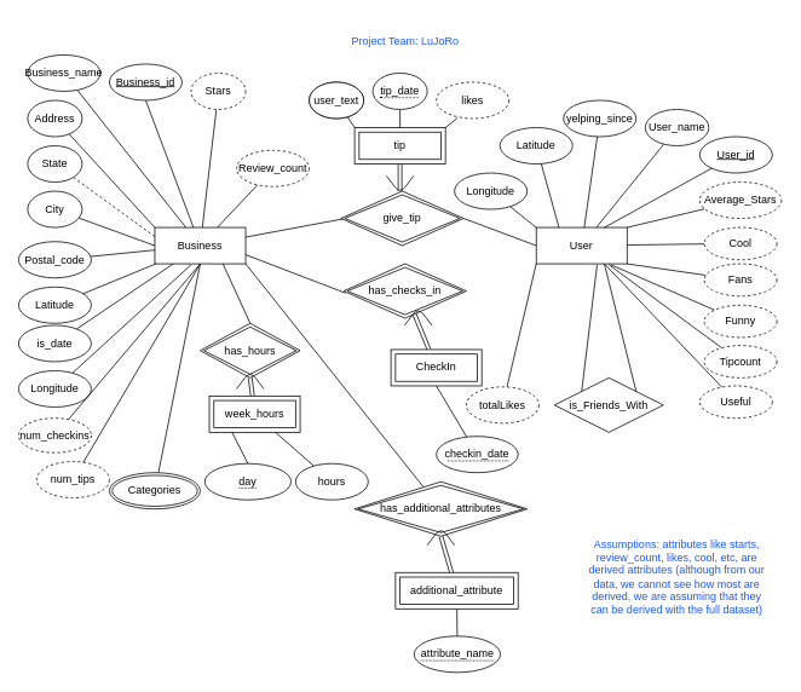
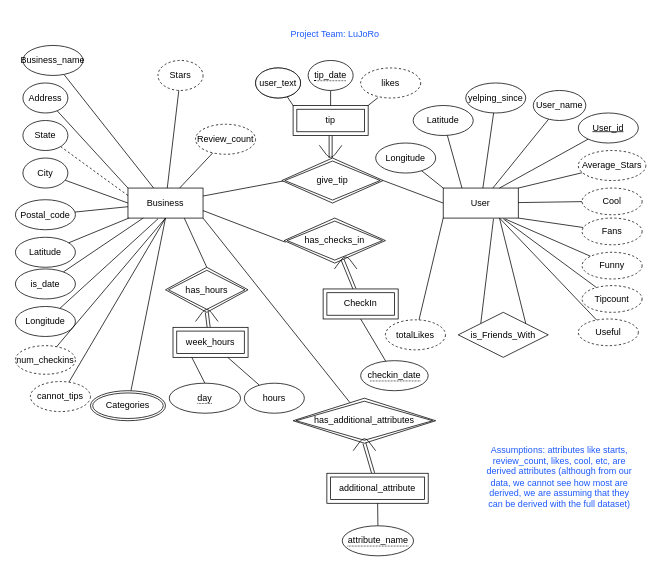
  <mxCell id="0" />
  <mxCell id="1" parent="0" />
  <mxCell id="2" style="edgeStyle=none;rounded=0;orthogonalLoop=1;jettySize=auto;html=1;entryX=0;entryY=0.5;entryDx=0;entryDy=0;endArrow=none;endFill=0;" parent="1" source="4" edge="1"><mxGeometry relative="1" as="geometry"><mxPoint x="380" y="240" as="targetPoint" /></mxGeometry></mxCell>
  <mxCell id="3" style="rounded=0;orthogonalLoop=1;jettySize=auto;html=1;endArrow=none;endFill=0;exitX=1;exitY=1;exitDx=0;exitDy=0;" edge="1" parent="1" source="4" target="91"><mxGeometry relative="1" as="geometry" /></mxCell>
  <mxCell id="4" value="Business" style="whiteSpace=wrap;html=1;align=center;" parent="1" vertex="1"><mxGeometry x="170" y="250" width="100" height="40" as="geometry" /></mxCell>
  <mxCell id="5" value="" style="edgeStyle=none;rounded=0;orthogonalLoop=1;jettySize=auto;html=1;endArrow=none;endFill=0;" parent="1" source="6" target="4" edge="1"><mxGeometry relative="1" as="geometry" /></mxCell>
  <mxCell id="6" value="Business_name" style="ellipse;whiteSpace=wrap;html=1;align=center;" parent="1" vertex="1"><mxGeometry x="30" y="60" width="80" height="40" as="geometry" /></mxCell>
  <mxCell id="7" value="" style="edgeStyle=none;rounded=0;orthogonalLoop=1;jettySize=auto;html=1;endArrow=none;endFill=0;entryX=0;entryY=0;entryDx=0;entryDy=0;" parent="1" source="8" target="4" edge="1"><mxGeometry relative="1" as="geometry" /></mxCell>
  <mxCell id="8" value="Address" style="ellipse;whiteSpace=wrap;html=1;align=center;" parent="1" vertex="1"><mxGeometry x="30" y="110" width="60" height="40" as="geometry" /></mxCell>
- <mxCell id="9" value="" style="rounded=0;orthogonalLoop=1;jettySize=auto;html=1;endArrow=none;endFill=0;exitX=0.5;exitY=1;exitDx=0;exitDy=0;" parent="1" source="62" target="4" edge="1"><mxGeometry relative="1" as="geometry"><mxPoint x="156.197" y="198.287" as="sourcePoint" /></mxGeometry></mxCell>
  <mxCell id="10" value="" style="edgeStyle=none;rounded=0;orthogonalLoop=1;jettySize=auto;html=1;endArrow=none;endFill=0;entryX=0;entryY=0.5;entryDx=0;entryDy=0;" parent="1" source="11" target="4" edge="1"><mxGeometry relative="1" as="geometry" /></mxCell>
  <mxCell id="11" value="City" style="ellipse;whiteSpace=wrap;html=1;align=center;" parent="1" vertex="1"><mxGeometry x="30" y="210" width="60" height="40" as="geometry" /></mxCell>
  <mxCell id="12" value="" style="edgeStyle=none;rounded=0;orthogonalLoop=1;jettySize=auto;html=1;endArrow=none;endFill=0;" parent="1" source="13" target="4" edge="1"><mxGeometry relative="1" as="geometry" /></mxCell>
  <mxCell id="13" value="Postal_code" style="ellipse;whiteSpace=wrap;html=1;align=center;" parent="1" vertex="1"><mxGeometry y="265.56" width="80" height="40" as="geometry" x="20" /></mxCell>
  <mxCell id="14" value="" style="edgeStyle=none;rounded=0;orthogonalLoop=1;jettySize=auto;html=1;endArrow=none;endFill=0;" parent="1" source="15" target="4" edge="1"><mxGeometry relative="1" as="geometry" /></mxCell>
  <mxCell id="15" value="Latitude" style="ellipse;whiteSpace=wrap;html=1;align=center;" parent="1" vertex="1"><mxGeometry y="315.56" width="80" height="40" as="geometry" x="20" /></mxCell>
  <mxCell id="16" style="edgeStyle=none;rounded=0;orthogonalLoop=1;jettySize=auto;html=1;endArrow=none;endFill=0;" parent="1" source="17" edge="1"><mxGeometry relative="1" as="geometry"><mxPoint x="210" y="291" as="targetPoint" /></mxGeometry></mxCell>
  <mxCell id="17" value="Longitude" style="ellipse;whiteSpace=wrap;html=1;align=center;" parent="1" vertex="1"><mxGeometry y="407.78" width="80" height="40" as="geometry" x="20" /></mxCell>
  <mxCell id="18" value="" style="edgeStyle=none;rounded=0;orthogonalLoop=1;jettySize=auto;html=1;endArrow=none;endFill=0;" parent="1" source="19" target="4" edge="1"><mxGeometry relative="1" as="geometry" /></mxCell>
  <mxCell id="19" value="Stars" style="ellipse;whiteSpace=wrap;html=1;align=center;dashed=1;" parent="1" vertex="1"><mxGeometry x="210" y="80" width="60" height="40" as="geometry" /></mxCell>
  <mxCell id="20" value="" style="edgeStyle=none;rounded=0;orthogonalLoop=1;jettySize=auto;html=1;endArrow=none;endFill=0;" parent="1" source="21" target="4" edge="1"><mxGeometry relative="1" as="geometry" /></mxCell>
  <mxCell id="21" value="Review_count" style="ellipse;whiteSpace=wrap;html=1;align=center;dashed=1;" parent="1" vertex="1"><mxGeometry x="260" y="165" width="80" height="40" as="geometry" /></mxCell>
  <mxCell id="22" value="" style="edgeStyle=none;rounded=0;orthogonalLoop=1;jettySize=auto;html=1;endArrow=none;endFill=0;" parent="1" source="23" target="4" edge="1"><mxGeometry relative="1" as="geometry" /></mxCell>
  <mxCell id="23" value="is_date" style="ellipse;whiteSpace=wrap;html=1;align=center;" parent="1" vertex="1"><mxGeometry y="357.78" width="80" height="40" as="geometry" x="20" /></mxCell>
  <mxCell id="24" style="edgeStyle=none;rounded=0;orthogonalLoop=1;jettySize=auto;html=1;entryX=0.5;entryY=1;entryDx=0;entryDy=0;endArrow=none;endFill=0;" parent="1" source="25" target="4" edge="1"><mxGeometry relative="1" as="geometry" /></mxCell>
  <mxCell id="25" value="Categories" style="ellipse;shape=doubleEllipse;margin=3;whiteSpace=wrap;html=1;align=center;" parent="1" vertex="1"><mxGeometry x="120" y="520" width="100" height="40" as="geometry" /></mxCell>
  <mxCell id="26" style="edgeStyle=none;rounded=0;orthogonalLoop=1;jettySize=auto;html=1;entryX=1;entryY=0.5;entryDx=0;entryDy=0;endArrow=none;endFill=0;exitX=0;exitY=0.5;exitDx=0;exitDy=0;" parent="1" source="27" target="67" edge="1"><mxGeometry relative="1" as="geometry"><mxPoint x="500" y="240" as="targetPoint" /></mxGeometry></mxCell>
  <mxCell id="27" value="User" style="whiteSpace=wrap;html=1;align=center;" parent="1" vertex="1"><mxGeometry x="590" y="250" width="100" height="40" as="geometry" /></mxCell>
  <mxCell id="28" style="edgeStyle=none;rounded=0;orthogonalLoop=1;jettySize=auto;html=1;entryX=0.75;entryY=0;entryDx=0;entryDy=0;endArrow=none;endFill=0;" parent="1" source="29" target="27" edge="1"><mxGeometry relative="1" as="geometry" /></mxCell>
  <mxCell id="29" value="&lt;u&gt;User_id&lt;/u&gt;" style="ellipse;whiteSpace=wrap;html=1;align=center;" parent="1" vertex="1"><mxGeometry x="770" y="150" width="80" height="40" as="geometry" /></mxCell>
  <mxCell id="30" style="edgeStyle=none;rounded=0;orthogonalLoop=1;jettySize=auto;html=1;endArrow=none;endFill=0;" parent="1" source="31" target="27" edge="1"><mxGeometry relative="1" as="geometry" /></mxCell>
  <mxCell id="31" value="User_name" style="ellipse;whiteSpace=wrap;html=1;align=center;" parent="1" vertex="1"><mxGeometry x="710" y="120" width="70" height="40" as="geometry" /></mxCell>
  <mxCell id="32" style="edgeStyle=none;rounded=0;orthogonalLoop=1;jettySize=auto;html=1;entryX=1;entryY=0;entryDx=0;entryDy=0;endArrow=none;endFill=0;" parent="1" source="33" target="27" edge="1"><mxGeometry relative="1" as="geometry" /></mxCell>
  <mxCell id="33" value="Average_Stars" style="ellipse;whiteSpace=wrap;html=1;align=center;dashed=1;" parent="1" vertex="1"><mxGeometry x="770" y="200" width="90" height="40" as="geometry" /></mxCell>
  <mxCell id="34" value="" style="edgeStyle=none;rounded=0;orthogonalLoop=1;jettySize=auto;html=1;endArrow=none;endFill=0;" parent="1" source="35" target="27" edge="1"><mxGeometry relative="1" as="geometry" /></mxCell>
  <mxCell id="35" value="Cool" style="ellipse;whiteSpace=wrap;html=1;align=center;dashed=1;" parent="1" vertex="1"><mxGeometry x="775" y="250" width="80" height="35.56" as="geometry" /></mxCell>
  <mxCell id="36" style="edgeStyle=none;rounded=0;orthogonalLoop=1;jettySize=auto;html=1;endArrow=none;endFill=0;" parent="1" source="37" target="27" edge="1"><mxGeometry relative="1" as="geometry" /></mxCell>
  <mxCell id="37" value="yelping_since" style="ellipse;whiteSpace=wrap;html=1;align=center;" parent="1" vertex="1"><mxGeometry x="620" y="110" width="80" height="40" as="geometry" /></mxCell>
  <mxCell id="38" style="edgeStyle=none;rounded=0;orthogonalLoop=1;jettySize=auto;html=1;entryX=1;entryY=1;entryDx=0;entryDy=0;endArrow=none;endFill=0;" parent="1" source="39" target="27" edge="1"><mxGeometry relative="1" as="geometry" /></mxCell>
  <mxCell id="39" value="Fans" style="ellipse;whiteSpace=wrap;html=1;align=center;dashed=1;" parent="1" vertex="1"><mxGeometry x="775" y="290" width="80" height="35.56" as="geometry" /></mxCell>
  <mxCell id="40" style="edgeStyle=none;rounded=0;orthogonalLoop=1;jettySize=auto;html=1;entryX=0.82;entryY=1.025;entryDx=0;entryDy=0;entryPerimeter=0;endArrow=none;endFill=0;" parent="1" source="41" target="27" edge="1"><mxGeometry relative="1" as="geometry" /></mxCell>
  <mxCell id="41" value="Funny" style="ellipse;whiteSpace=wrap;html=1;align=center;dashed=1;" parent="1" vertex="1"><mxGeometry x="775" y="335.56" width="80" height="35.56" as="geometry" /></mxCell>
  <mxCell id="42" style="edgeStyle=none;rounded=0;orthogonalLoop=1;jettySize=auto;html=1;endArrow=none;endFill=0;" parent="1" source="43" edge="1"><mxGeometry relative="1" as="geometry"><mxPoint x="670" y="291" as="targetPoint" /></mxGeometry></mxCell>
  <mxCell id="43" value="Tipcount" style="ellipse;whiteSpace=wrap;html=1;align=center;dashed=1;" parent="1" vertex="1"><mxGeometry x="775" y="380" width="80" height="35.56" as="geometry" /></mxCell>
  <mxCell id="44" style="edgeStyle=none;rounded=0;orthogonalLoop=1;jettySize=auto;html=1;entryX=0.75;entryY=1;entryDx=0;entryDy=0;endArrow=none;endFill=0;" parent="1" source="45" target="27" edge="1"><mxGeometry relative="1" as="geometry" /></mxCell>
  <mxCell id="45" value="Useful" style="ellipse;whiteSpace=wrap;html=1;align=center;dashed=1;" parent="1" vertex="1"><mxGeometry x="770" y="424.44" width="80" height="35.56" as="geometry" /></mxCell>
  <mxCell id="46" style="edgeStyle=none;rounded=0;orthogonalLoop=1;jettySize=auto;html=1;entryX=1;entryY=0.75;entryDx=0;entryDy=0;endArrow=none;endFill=0;exitX=0;exitY=0.5;exitDx=0;exitDy=0;" parent="1" target="4" edge="1"><mxGeometry relative="1" as="geometry"><mxPoint x="380" y="322.22" as="sourcePoint" /></mxGeometry></mxCell>
  <mxCell id="47" style="edgeStyle=none;rounded=0;orthogonalLoop=1;jettySize=auto;html=1;entryX=1;entryY=0;entryDx=0;entryDy=0;endArrow=none;endFill=0;" parent="1" target="65" edge="1"><mxGeometry relative="1" as="geometry"><mxPoint x="503.223" y="129.483" as="sourcePoint" /></mxGeometry></mxCell>
  <mxCell id="48" style="edgeStyle=none;rounded=0;orthogonalLoop=1;jettySize=auto;html=1;entryX=0;entryY=0;entryDx=0;entryDy=0;endArrow=none;endFill=0;" parent="1" source="49" target="65" edge="1"><mxGeometry relative="1" as="geometry"><mxPoint x="420" y="150" as="targetPoint" /></mxGeometry></mxCell>
  <mxCell id="49" value="Text" style="ellipse;whiteSpace=wrap;html=1;align=center;" parent="1" vertex="1"><mxGeometry x="340" y="90" width="60" height="40" as="geometry" /></mxCell>
  <mxCell id="50" style="edgeStyle=none;rounded=0;orthogonalLoop=1;jettySize=auto;html=1;endArrow=none;endFill=0;exitX=0;exitY=0;exitDx=0;exitDy=0;" parent="1" source="51" edge="1"><mxGeometry relative="1" as="geometry"><mxPoint x="657" y="291" as="targetPoint" /></mxGeometry></mxCell>
  <mxCell id="51" value="is_Friends_With" style="shape=rhombus;perimeter=rhombusPerimeter;whiteSpace=wrap;html=1;align=center;" parent="1" vertex="1"><mxGeometry x="610" y="415.56" width="120" height="60" as="geometry" /></mxCell>
  <mxCell id="52" style="edgeStyle=none;rounded=0;orthogonalLoop=1;jettySize=auto;html=1;entryX=0.75;entryY=1;entryDx=0;entryDy=0;endArrow=none;endFill=0;exitX=0.5;exitY=0;exitDx=0;exitDy=0;" parent="1" source="58" target="4" edge="1"><mxGeometry relative="1" as="geometry"><mxPoint x="281.142" y="370.316" as="sourcePoint" /></mxGeometry></mxCell>
  <mxCell id="53" style="edgeStyle=none;rounded=0;orthogonalLoop=1;jettySize=auto;html=1;entryX=0.5;entryY=1;entryDx=0;entryDy=0;endArrow=none;endFill=0;shape=link;" parent="1" source="54" target="58" edge="1"><mxGeometry relative="1" as="geometry" /></mxCell>
  <mxCell id="54" value="week_hours" style="shape=ext;margin=3;double=1;whiteSpace=wrap;html=1;align=center;" parent="1" vertex="1"><mxGeometry x="230" y="435.56" width="100" height="40" as="geometry" /></mxCell>
  <mxCell id="55" style="edgeStyle=none;rounded=0;orthogonalLoop=1;jettySize=auto;html=1;entryX=0.25;entryY=1;entryDx=0;entryDy=0;endArrow=none;endFill=0;exitX=0.5;exitY=0;exitDx=0;exitDy=0;" parent="1" source="60" target="54" edge="1"><mxGeometry relative="1" as="geometry"><mxPoint x="248.282" y="488.906" as="sourcePoint" /></mxGeometry></mxCell>
  <mxCell id="56" style="edgeStyle=none;rounded=0;orthogonalLoop=1;jettySize=auto;html=1;endArrow=none;endFill=0;" parent="1" source="57" target="54" edge="1"><mxGeometry relative="1" as="geometry" /></mxCell>
  <mxCell id="57" value="hours" style="ellipse;whiteSpace=wrap;html=1;align=center;" parent="1" vertex="1"><mxGeometry x="325" y="510" width="80" height="40" as="geometry" /></mxCell>
  <mxCell id="58" value="has_hours" style="shape=rhombus;double=1;perimeter=rhombusPerimeter;whiteSpace=wrap;html=1;align=center;" parent="1" vertex="1"><mxGeometry x="220" y="355.56" width="110" height="60" as="geometry" /></mxCell>
  <mxCell id="59" value="" style="endArrow=none;html=1;" parent="1" edge="1"><mxGeometry width="50" height="50" relative="1" as="geometry"><mxPoint x="260" y="427.78" as="sourcePoint" /><mxPoint x="290" y="427.78" as="targetPoint" /><Array as="points"><mxPoint x="275" y="407.78" /></Array></mxGeometry></mxCell>
  <mxCell id="60" value="&lt;span style=&quot;border-bottom: 1px dotted&quot;&gt;day&lt;/span&gt;" style="ellipse;whiteSpace=wrap;html=1;align=center;" parent="1" vertex="1"><mxGeometry x="225" y="510" width="95" height="40" as="geometry" /></mxCell>
  <mxCell id="61" style="edgeStyle=none;rounded=0;orthogonalLoop=1;jettySize=auto;html=1;endArrow=none;endFill=0;" parent="1" edge="1"><mxGeometry relative="1" as="geometry"><mxPoint x="440" y="120" as="sourcePoint" /><mxPoint x="440" y="140" as="targetPoint" /></mxGeometry></mxCell>
- <mxCell id="62" value="&lt;u&gt;Business_id&lt;/u&gt;" style="ellipse;whiteSpace=wrap;html=1;align=center;" parent="1" vertex="1"><mxGeometry x="120" y="70" width="80" height="40" as="geometry" /></mxCell>
  <mxCell id="63" value="user_text" style="ellipse;whiteSpace=wrap;html=1;align=center;" parent="1" vertex="1"><mxGeometry x="340" y="90" width="60" height="40" as="geometry" /></mxCell>
  <mxCell id="64" value="" style="edgeStyle=none;rounded=0;orthogonalLoop=1;jettySize=auto;html=1;endArrow=none;endFill=0;shape=link;" parent="1" source="65" edge="1"><mxGeometry relative="1" as="geometry"><mxPoint x="440" y="210" as="targetPoint" /></mxGeometry></mxCell>
  <mxCell id="65" value="tip" style="shape=ext;margin=3;double=1;whiteSpace=wrap;html=1;align=center;" parent="1" vertex="1"><mxGeometry x="390" y="140" width="100" height="40" as="geometry" /></mxCell>
  <mxCell id="66" value="" style="endArrow=none;html=1;" parent="1" edge="1"><mxGeometry width="50" height="50" relative="1" as="geometry"><mxPoint x="425" y="193" as="sourcePoint" /><mxPoint x="455" y="193" as="targetPoint" /><Array as="points"><mxPoint x="440" y="213" /></Array></mxGeometry></mxCell>
  <mxCell id="67" value="give_tip" style="shape=rhombus;double=1;perimeter=rhombusPerimeter;whiteSpace=wrap;html=1;align=center;" parent="1" vertex="1"><mxGeometry x="375" y="210" width="135" height="60" as="geometry" /></mxCell>
  <mxCell id="68" value="&lt;span style=&quot;border-bottom: 1px dotted&quot;&gt;tip_date&lt;/span&gt;" style="ellipse;whiteSpace=wrap;html=1;align=center;" parent="1" vertex="1"><mxGeometry x="410" y="80" width="60" height="40" as="geometry" /></mxCell>
  <mxCell id="69" style="edgeStyle=none;rounded=0;orthogonalLoop=1;jettySize=auto;html=1;entryX=0.5;entryY=1;entryDx=0;entryDy=0;endArrow=none;endFill=0;" parent="1" source="70" target="73" edge="1"><mxGeometry relative="1" as="geometry" /></mxCell>
  <mxCell id="70" value="&lt;span style=&quot;border-bottom: 1px dotted&quot;&gt;checkin_date&lt;/span&gt;" style="ellipse;whiteSpace=wrap;html=1;align=center;" parent="1" vertex="1"><mxGeometry x="480" y="480" width="90" height="40" as="geometry" /></mxCell>
  <mxCell id="71" value="has_checks_in" style="shape=rhombus;double=1;perimeter=rhombusPerimeter;whiteSpace=wrap;html=1;align=center;" parent="1" vertex="1"><mxGeometry x="378" y="290" width="135" height="60" as="geometry" /></mxCell>
  <mxCell id="72" style="edgeStyle=none;rounded=0;orthogonalLoop=1;jettySize=auto;html=1;endArrow=none;endFill=0;shape=link;" parent="1" source="73" target="71" edge="1"><mxGeometry relative="1" as="geometry" /></mxCell>
  <mxCell id="73" value="CheckIn" style="shape=ext;margin=3;double=1;whiteSpace=wrap;html=1;align=center;" parent="1" vertex="1"><mxGeometry x="430" y="384.44" width="100" height="40" as="geometry" /></mxCell>
  <mxCell id="74" value="" style="endArrow=none;html=1;" parent="1" edge="1"><mxGeometry width="50" height="50" relative="1" as="geometry"><mxPoint x="445" y="357.78" as="sourcePoint" /><mxPoint x="475" y="357.78" as="targetPoint" /><Array as="points"><mxPoint x="460" y="337.78" /></Array></mxGeometry></mxCell>
  <mxCell id="75" value="likes" style="ellipse;whiteSpace=wrap;html=1;align=center;dashed=1;" parent="1" vertex="1"><mxGeometry x="480" y="90" width="80" height="40" as="geometry" /></mxCell>
  <mxCell id="76" value="&lt;font color=&quot;#1c59ff&quot;&gt;Assumptions: attributes like starts, review_count, likes, cool, etc, are derived attributes (although from our data, we cannot see how most are derived, we are assuming that they can be derived with the full dataset)&lt;/font&gt;" style="text;html=1;strokeColor=none;fillColor=none;align=center;verticalAlign=middle;whiteSpace=wrap;rounded=0;" parent="1" vertex="1"><mxGeometry x="640" y="560" width="210" height="150" as="geometry" /></mxCell>
  <mxCell id="77" value="&lt;font color=&quot;#1c59ff&quot;&gt;Project Team: LuJoRo&lt;/font&gt;" style="text;html=1;strokeColor=none;fillColor=none;align=center;verticalAlign=middle;whiteSpace=wrap;rounded=0;" parent="1" vertex="1"><mxGeometry x="340.5" width="210" height="50" as="geometry" y="20" /></mxCell>
  <mxCell id="78" style="rounded=0;orthogonalLoop=1;jettySize=auto;html=1;entryX=0.5;entryY=1;entryDx=0;entryDy=0;endArrow=none;endFill=0;" parent="1" source="79" target="4" edge="1"><mxGeometry relative="1" as="geometry"><mxPoint x="130" y="410" as="targetPoint" /></mxGeometry></mxCell>
  <mxCell id="79" value="num_checkins" style="ellipse;whiteSpace=wrap;html=1;dashed=1;" parent="1" vertex="1"><mxGeometry y="460" width="80" height="38.06" as="geometry" x="20" /></mxCell>
  <mxCell id="80" style="edgeStyle=none;rounded=0;orthogonalLoop=1;jettySize=auto;html=1;entryX=0.5;entryY=1;entryDx=0;entryDy=0;endArrow=none;endFill=0;" parent="1" source="81" target="4" edge="1"><mxGeometry relative="1" as="geometry" /></mxCell>
- <mxCell id="81" value="num_tips" style="ellipse;whiteSpace=wrap;html=1;dashed=1;" parent="1" vertex="1"><mxGeometry x="40" y="507.78" width="80" height="40" as="geometry" /></mxCell>
+ <mxCell id="81" value="cannot_tips" style="ellipse;whiteSpace=wrap;html=1;dashed=1;" parent="1" vertex="1"><mxGeometry x="40" y="507.78" width="80" height="40" as="geometry" /></mxCell>
  <mxCell id="82" value="" style="edgeStyle=none;rounded=0;orthogonalLoop=1;jettySize=auto;html=1;endArrow=none;endFill=0;entryX=0.25;entryY=0;entryDx=0;entryDy=0;" parent="1" source="83" target="27" edge="1"><mxGeometry relative="1" as="geometry"><mxPoint x="651.19" y="120" as="targetPoint" /></mxGeometry></mxCell>
  <mxCell id="83" value="Latitude" style="ellipse;whiteSpace=wrap;html=1;align=center;" parent="1" vertex="1"><mxGeometry x="550" y="140" width="80" height="40" as="geometry" /></mxCell>
  <mxCell id="84" style="edgeStyle=none;rounded=0;orthogonalLoop=1;jettySize=auto;html=1;endArrow=none;endFill=0;entryX=0;entryY=0;entryDx=0;entryDy=0;" parent="1" source="85" target="27" edge="1"><mxGeometry relative="1" as="geometry"><mxPoint x="690" y="121" as="targetPoint" /></mxGeometry></mxCell>
  <mxCell id="85" value="Longitude" style="ellipse;whiteSpace=wrap;html=1;align=center;" parent="1" vertex="1"><mxGeometry x="500" y="190" width="80" height="40" as="geometry" /></mxCell>
  <mxCell id="86" value="" style="edgeStyle=none;rounded=0;orthogonalLoop=1;jettySize=auto;html=1;endArrow=none;endFill=0;entryX=0;entryY=0.25;entryDx=0;entryDy=0;dashed=1;" parent="1" source="87" target="4" edge="1"><mxGeometry relative="1" as="geometry"><mxPoint x="160" y="230" as="targetPoint" /></mxGeometry></mxCell>
  <mxCell id="87" value="State" style="ellipse;whiteSpace=wrap;html=1;align=center;" parent="1" vertex="1"><mxGeometry x="30" y="160" width="60" height="40" as="geometry" /></mxCell>
  <mxCell id="88" style="edgeStyle=none;rounded=0;orthogonalLoop=1;jettySize=auto;html=1;endArrow=none;endFill=0;entryX=0;entryY=1;entryDx=0;entryDy=0;" parent="1" source="89" target="27" edge="1"><mxGeometry relative="1" as="geometry"><mxPoint x="610" y="340" as="targetPoint" /></mxGeometry></mxCell>
  <mxCell id="89" value="totalLikes" style="ellipse;whiteSpace=wrap;html=1;align=center;dashed=1;" parent="1" vertex="1"><mxGeometry x="513" y="425.56" width="80" height="40" as="geometry" /></mxCell>
  <mxCell id="90" style="edgeStyle=none;rounded=0;orthogonalLoop=1;jettySize=auto;html=1;endArrow=none;endFill=0;entryX=0.75;entryY=1;entryDx=0;entryDy=0;exitX=1;exitY=0;exitDx=0;exitDy=0;" parent="1" source="51" target="27" edge="1"><mxGeometry relative="1" as="geometry"><mxPoint x="710" y="425.56" as="sourcePoint" /><mxPoint x="667" y="301" as="targetPoint" /></mxGeometry></mxCell>
  <mxCell id="91" value="has_additional_attributes" style="shape=rhombus;double=1;perimeter=rhombusPerimeter;whiteSpace=wrap;html=1;align=center;" vertex="1" parent="1"><mxGeometry x="390" y="530" width="190" height="60" as="geometry" /></mxCell>
  <mxCell id="92" value="" style="endArrow=none;html=1;" edge="1" parent="1"><mxGeometry width="50" height="50" relative="1" as="geometry"><mxPoint x="470" y="600" as="sourcePoint" /><mxPoint x="500" y="600" as="targetPoint" /><Array as="points"><mxPoint x="485" y="580" /></Array></mxGeometry></mxCell>
  <mxCell id="93" style="edgeStyle=none;rounded=0;orthogonalLoop=1;jettySize=auto;html=1;endArrow=none;endFill=0;entryX=0.5;entryY=1;entryDx=0;entryDy=0;shape=link;" edge="1" parent="1" source="94" target="91"><mxGeometry relative="1" as="geometry"><mxPoint x="485" y="620" as="targetPoint" /></mxGeometry></mxCell>
  <mxCell id="94" value="additional_attribute" style="shape=ext;margin=3;double=1;whiteSpace=wrap;html=1;align=center;" vertex="1" parent="1"><mxGeometry x="435" y="630" width="135" height="40" as="geometry" /></mxCell>
  <mxCell id="95" value="" style="edgeStyle=none;rounded=0;orthogonalLoop=1;jettySize=auto;html=1;endArrow=none;endFill=0;" edge="1" parent="1" source="96" target="94"><mxGeometry relative="1" as="geometry" /></mxCell>
  <mxCell id="96" value="&lt;span style=&quot;border-bottom: 1px dotted&quot;&gt;attribute_name&lt;/span&gt;" style="ellipse;whiteSpace=wrap;html=1;align=center;" vertex="1" parent="1"><mxGeometry x="455.5" y="700" width="95" height="40" as="geometry" /></mxCell>
